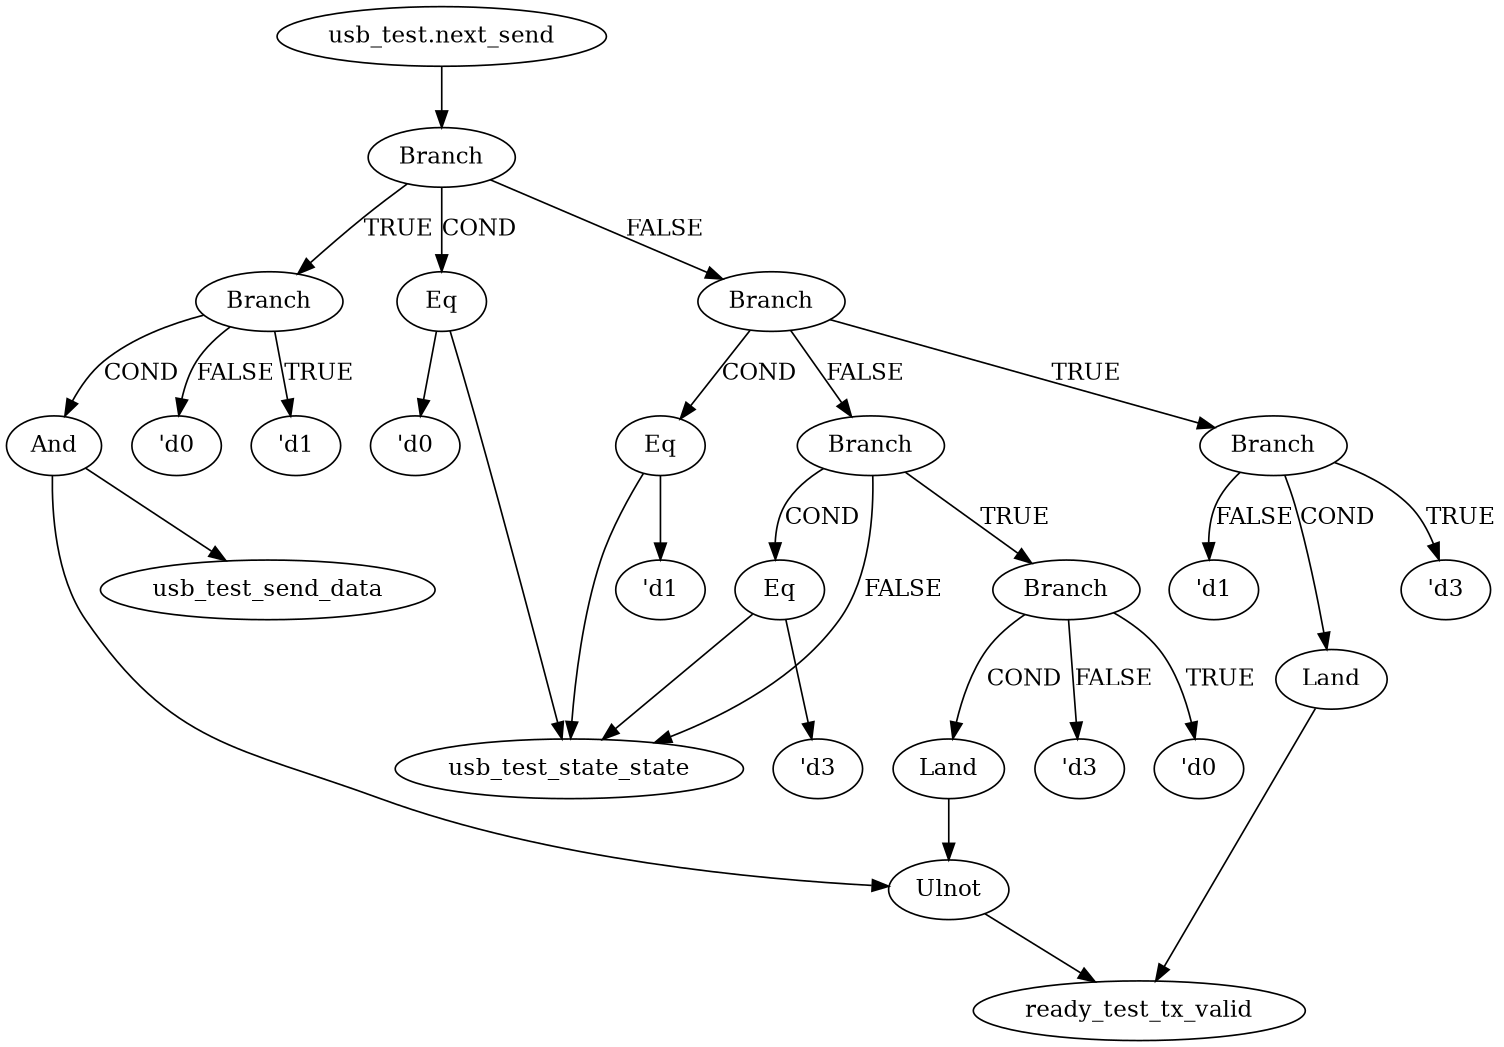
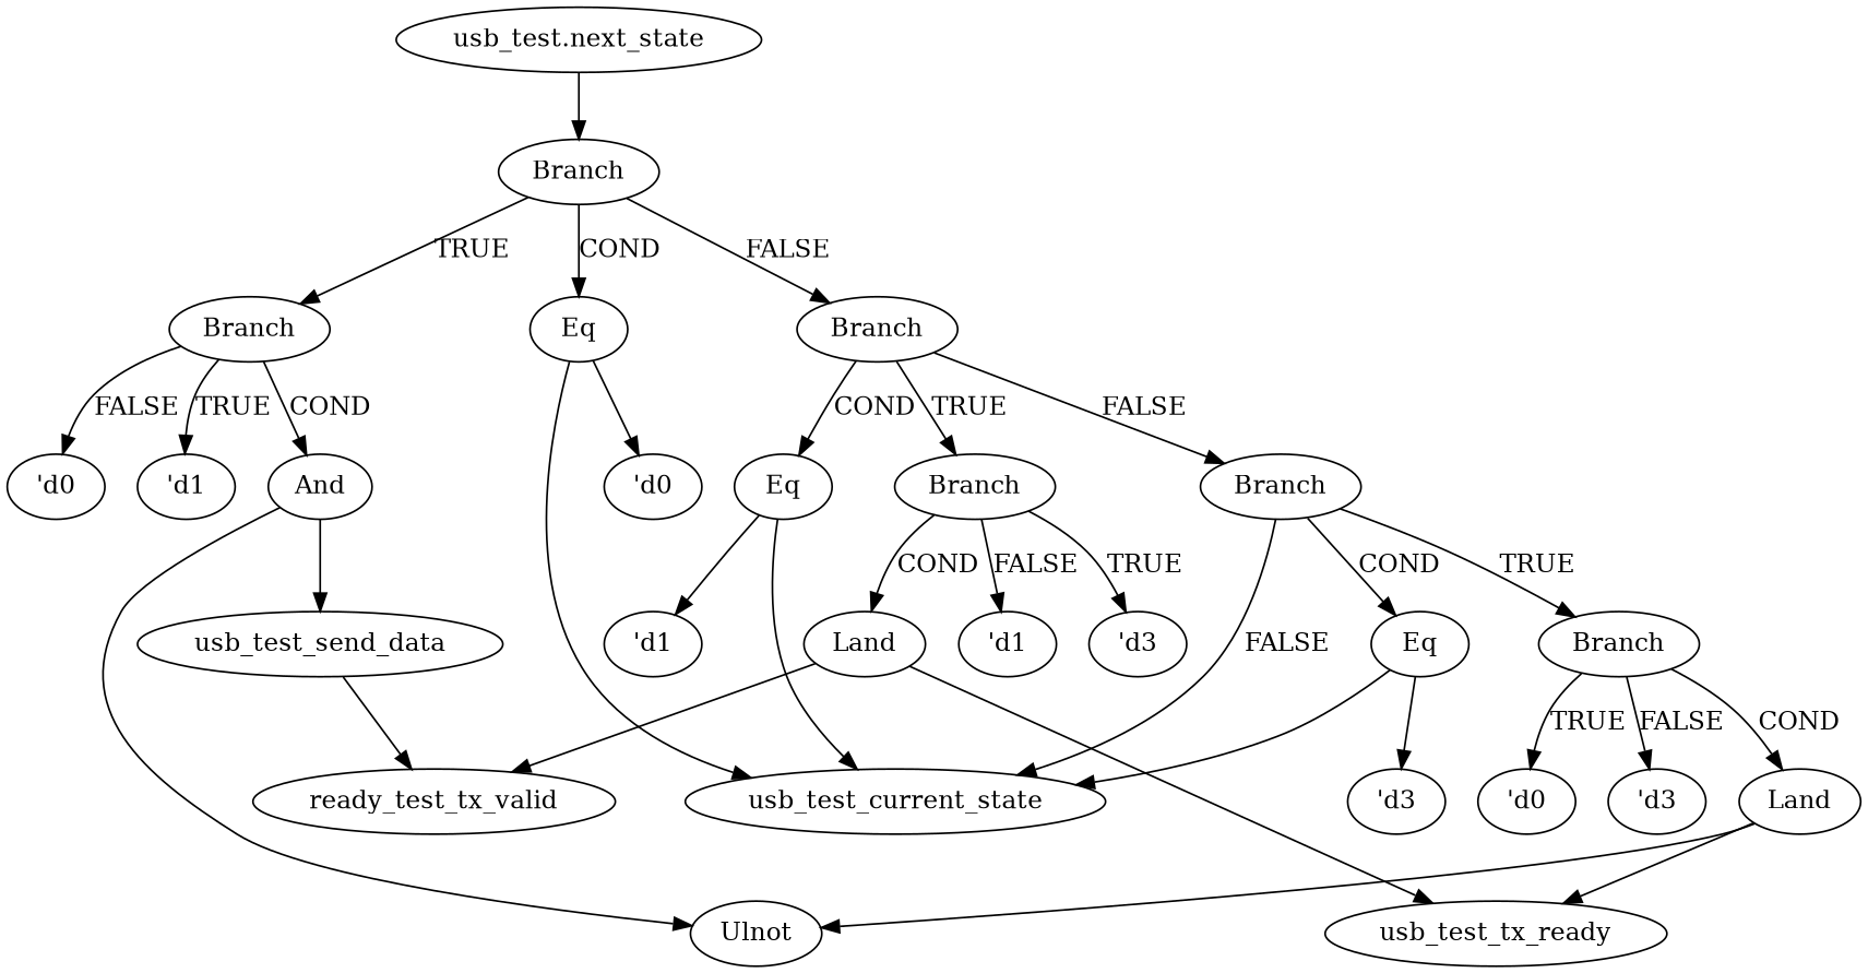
  strict digraph {
    node [color=black]
    edge [color=black]
-   n1 [label="usb_test.next_send"]
+   n1 [label="usb_test.next_state"]
    n2 [label=Branch]
    n3 [label=Eq]
    n4 [label=Branch]
    n5 [label=Branch]
-   usb_test_current_state [label=usb_test_state_state]
+   usb_test_current_state
    n7 [label="'d0"]
    n8 [label=And]
    n9 [label="'d1"]
    n10 [label="'d0"]
    n11 [label=Eq]
    n12 [label=Branch]
    n13 [label=Branch]
    usb_test_send_data
    n15 [label=Ulnot]
    n16 [label="'d1"]
    n17 [label=Land]
    n18 [label="'d3"]
    n19 [label="'d1"]
    n20 [label=Eq]
    n21 [label=Branch]
+   usb_test_tx_ready
    n23 [label=ready_test_tx_valid]
    n24 [label="'d3"]
    n25 [label=Land]
    n26 [label="'d0"]
    n27 [label="'d3"]
    n1 -> n2
    n2 -> n3 [label=COND]
    n2 -> n4 [label=TRUE]
    n2 -> n5 [label=FALSE]
    n3 -> usb_test_current_state
    n3 -> n7
    n4 -> n8 [label=COND]
    n4 -> n9 [label=TRUE]
    n4 -> n10 [label=FALSE]
    n5 -> n11 [label=COND]
    n5 -> n12 [label=TRUE]
    n5 -> n13 [label=FALSE]
    n8 -> usb_test_send_data
    n8 -> n15
    n11 -> usb_test_current_state
    n11 -> n16
    n12 -> n17 [label=COND]
    n12 -> n18 [label=TRUE]
    n12 -> n19 [label=FALSE]
    n13 -> usb_test_current_state [label=FALSE]
    n13 -> n20 [label=COND]
    n13 -> n21 [label=TRUE]
-   n15 -> n23
+   usb_test_send_data -> n23
+   n17 -> usb_test_tx_ready
    n17 -> n23
    n20 -> usb_test_current_state
    n20 -> n24
    n21 -> n25 [label=COND]
    n21 -> n26 [label=TRUE]
    n21 -> n27 [label=FALSE]
    n25 -> n15
+   n25 -> usb_test_tx_ready
  }
